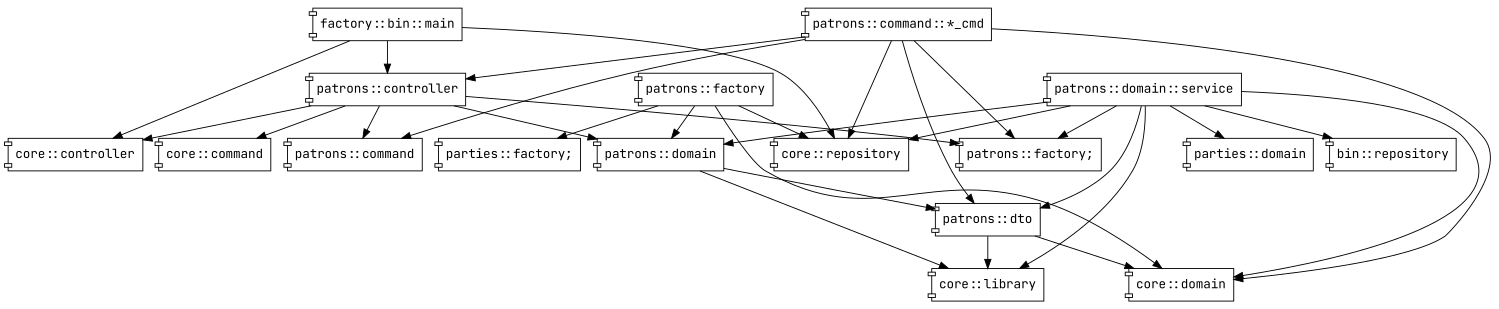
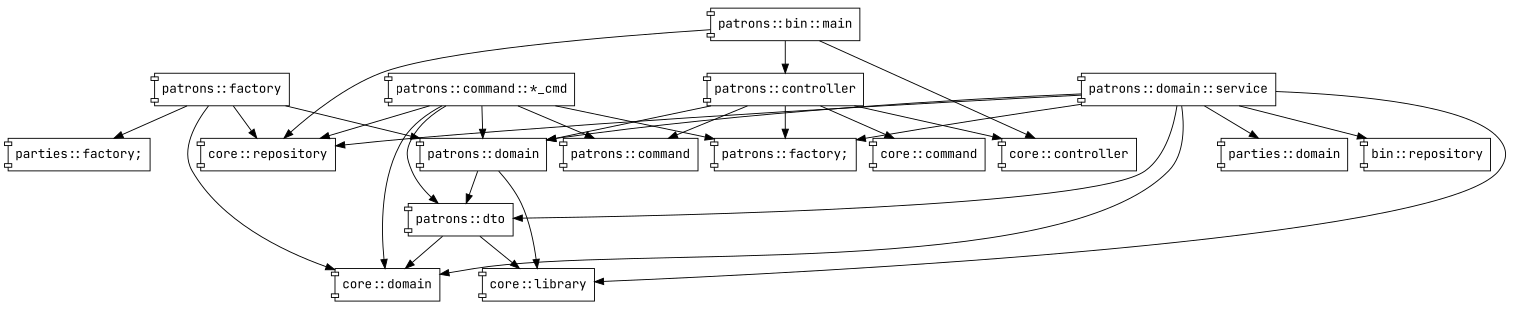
  digraph {
    fontname="JetBrains Mono"
    node [fontname="JetBrains Mono" shape=component]
    edge [fontname="JetBrains Mono"]
    "patrons::factory"
    "core::domain"
    "parties::factory;"
    "core::repository"
    "patrons::domain"
    "core::library"
    "patrons::dto"
    "patrons::controller"
    "core::command"
    "core::controller"
    "patrons::command"
    "patrons::factory;"
-   "patrons::bin::main" [label="factory::bin::main"]
+   "patrons::bin::main"
    "patrons::command::*_cmd"
    "patrons::domain::service"
    "parties::domain"
    n17 [label="bin::repository"]
    "patrons::factory" -> "core::domain"
    "patrons::factory" -> "parties::factory;"
    "patrons::factory" -> "core::repository"
    "patrons::factory" -> "patrons::domain"
    "patrons::domain" -> "core::library"
    "patrons::domain" -> "patrons::dto"
    "patrons::dto" -> "core::domain"
    "patrons::dto" -> "core::library"
    "patrons::controller" -> "patrons::domain"
    "patrons::controller" -> "core::command"
    "patrons::controller" -> "core::controller"
    "patrons::controller" -> "patrons::command"
    "patrons::controller" -> "patrons::factory;"
    "patrons::bin::main" -> "core::repository"
    "patrons::bin::main" -> "patrons::controller"
    "patrons::bin::main" -> "core::controller"
    "patrons::command::*_cmd" -> "core::domain"
    "patrons::command::*_cmd" -> "core::repository"
-   "patrons::command::*_cmd" -> "patrons::controller"
+   "patrons::command::*_cmd" -> "patrons::domain"
    "patrons::command::*_cmd" -> "patrons::dto"
    "patrons::command::*_cmd" -> "patrons::command"
    "patrons::command::*_cmd" -> "patrons::factory;"
    "patrons::domain::service" -> "core::domain"
    "patrons::domain::service" -> "core::repository"
    "patrons::domain::service" -> "patrons::domain"
    "patrons::domain::service" -> "core::library"
    "patrons::domain::service" -> "patrons::dto"
    "patrons::domain::service" -> "patrons::factory;"
    "patrons::domain::service" -> "parties::domain"
    "patrons::domain::service" -> n17
  }
